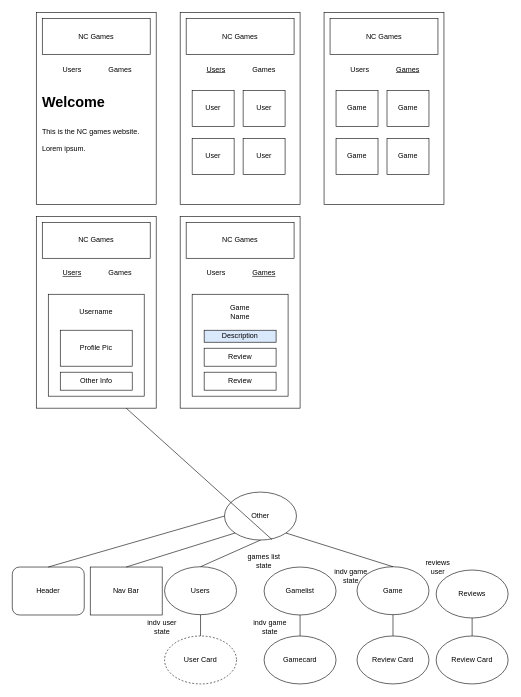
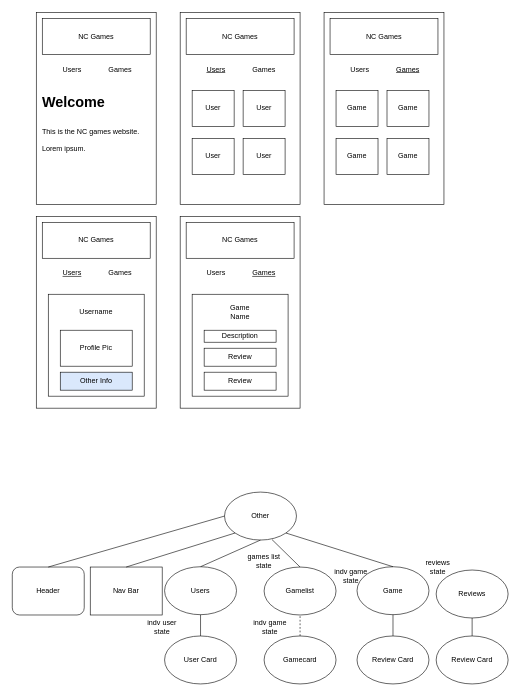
  <mxCell id="0" />
  <mxCell id="1" parent="0" />
  <mxCell id="2" value="" style="rounded=0;whiteSpace=wrap;html=1;" vertex="1" parent="1"><mxGeometry x="60" y="20" width="200" height="320" as="geometry" /></mxCell>
  <mxCell id="3" value="" style="rounded=0;whiteSpace=wrap;html=1;" vertex="1" parent="1"><mxGeometry x="70" y="30" width="180" height="60" as="geometry" /></mxCell>
  <mxCell id="4" value="NC Games" style="text;html=1;strokeColor=none;fillColor=none;align=center;verticalAlign=middle;whiteSpace=wrap;rounded=0;" vertex="1" parent="1"><mxGeometry x="90" y="45" width="140" height="30" as="geometry" /></mxCell>
  <mxCell id="5" value="Users" style="text;html=1;strokeColor=none;fillColor=none;align=center;verticalAlign=middle;whiteSpace=wrap;rounded=0;" vertex="1" parent="1"><mxGeometry x="90" y="100" width="60" height="30" as="geometry" /></mxCell>
  <mxCell id="6" value="Games" style="text;html=1;strokeColor=none;fillColor=none;align=center;verticalAlign=middle;whiteSpace=wrap;rounded=0;" vertex="1" parent="1"><mxGeometry x="170" y="100" width="60" height="30" as="geometry" /></mxCell>
  <mxCell id="7" value="" style="rounded=0;whiteSpace=wrap;html=1;" vertex="1" parent="1"><mxGeometry x="300" y="20" width="200" height="320" as="geometry" /></mxCell>
  <mxCell id="8" value="" style="rounded=0;whiteSpace=wrap;html=1;" vertex="1" parent="1"><mxGeometry x="310" y="30" width="180" height="60" as="geometry" /></mxCell>
  <mxCell id="9" value="NC Games" style="text;html=1;strokeColor=none;fillColor=none;align=center;verticalAlign=middle;whiteSpace=wrap;rounded=0;" vertex="1" parent="1"><mxGeometry x="330" y="45" width="140" height="30" as="geometry" /></mxCell>
  <mxCell id="10" value="Users" style="text;html=1;strokeColor=none;fillColor=none;align=center;verticalAlign=middle;whiteSpace=wrap;rounded=0;fontStyle=4" vertex="1" parent="1"><mxGeometry x="330" y="100" width="60" height="30" as="geometry" /></mxCell>
  <mxCell id="11" value="Games" style="text;html=1;strokeColor=none;fillColor=none;align=center;verticalAlign=middle;whiteSpace=wrap;rounded=0;" vertex="1" parent="1"><mxGeometry x="410" y="100" width="60" height="30" as="geometry" /></mxCell>
  <mxCell id="12" value="" style="rounded=0;whiteSpace=wrap;html=1;" vertex="1" parent="1"><mxGeometry x="320" y="150" width="70" height="60" as="geometry" /></mxCell>
  <mxCell id="13" value="User" style="text;html=1;strokeColor=none;fillColor=none;align=center;verticalAlign=middle;whiteSpace=wrap;rounded=0;" vertex="1" parent="1"><mxGeometry x="325" y="165" width="60" height="30" as="geometry" /></mxCell>
  <mxCell id="14" value="" style="rounded=0;whiteSpace=wrap;html=1;" vertex="1" parent="1"><mxGeometry x="405" y="150" width="70" height="60" as="geometry" /></mxCell>
  <mxCell id="15" value="User" style="text;html=1;strokeColor=none;fillColor=none;align=center;verticalAlign=middle;whiteSpace=wrap;rounded=0;" vertex="1" parent="1"><mxGeometry x="410" y="165" width="60" height="30" as="geometry" /></mxCell>
  <mxCell id="16" value="" style="rounded=0;whiteSpace=wrap;html=1;" vertex="1" parent="1"><mxGeometry x="320" y="230" width="70" height="60" as="geometry" /></mxCell>
  <mxCell id="17" value="User" style="text;html=1;strokeColor=none;fillColor=none;align=center;verticalAlign=middle;whiteSpace=wrap;rounded=0;" vertex="1" parent="1"><mxGeometry x="325" y="245" width="60" height="30" as="geometry" /></mxCell>
  <mxCell id="18" value="" style="rounded=0;whiteSpace=wrap;html=1;" vertex="1" parent="1"><mxGeometry x="405" y="230" width="70" height="60" as="geometry" /></mxCell>
  <mxCell id="19" value="User" style="text;html=1;strokeColor=none;fillColor=none;align=center;verticalAlign=middle;whiteSpace=wrap;rounded=0;" vertex="1" parent="1"><mxGeometry x="410" y="245" width="60" height="30" as="geometry" /></mxCell>
  <mxCell id="20" value="" style="rounded=0;whiteSpace=wrap;html=1;" vertex="1" parent="1"><mxGeometry x="540" y="20" width="200" height="320" as="geometry" /></mxCell>
  <mxCell id="21" value="" style="rounded=0;whiteSpace=wrap;html=1;" vertex="1" parent="1"><mxGeometry x="550" y="30" width="180" height="60" as="geometry" /></mxCell>
  <mxCell id="22" value="NC Games" style="text;html=1;strokeColor=none;fillColor=none;align=center;verticalAlign=middle;whiteSpace=wrap;rounded=0;" vertex="1" parent="1"><mxGeometry x="570" y="45" width="140" height="30" as="geometry" /></mxCell>
  <mxCell id="23" value="Users" style="text;html=1;strokeColor=none;fillColor=none;align=center;verticalAlign=middle;whiteSpace=wrap;rounded=0;fontStyle=0" vertex="1" parent="1"><mxGeometry x="570" y="100" width="60" height="30" as="geometry" /></mxCell>
  <mxCell id="24" value="Games" style="text;html=1;strokeColor=none;fillColor=none;align=center;verticalAlign=middle;whiteSpace=wrap;rounded=0;fontStyle=4" vertex="1" parent="1"><mxGeometry x="650" y="100" width="60" height="30" as="geometry" /></mxCell>
  <mxCell id="25" value="" style="rounded=0;whiteSpace=wrap;html=1;" vertex="1" parent="1"><mxGeometry x="560" y="150" width="70" height="60" as="geometry" /></mxCell>
  <mxCell id="26" value="Game" style="text;html=1;strokeColor=none;fillColor=none;align=center;verticalAlign=middle;whiteSpace=wrap;rounded=0;" vertex="1" parent="1"><mxGeometry x="565" y="165" width="60" height="30" as="geometry" /></mxCell>
  <mxCell id="27" value="" style="rounded=0;whiteSpace=wrap;html=1;" vertex="1" parent="1"><mxGeometry x="645" y="150" width="70" height="60" as="geometry" /></mxCell>
  <mxCell id="28" value="Game" style="text;html=1;strokeColor=none;fillColor=none;align=center;verticalAlign=middle;whiteSpace=wrap;rounded=0;" vertex="1" parent="1"><mxGeometry x="650" y="165" width="60" height="30" as="geometry" /></mxCell>
  <mxCell id="29" value="" style="rounded=0;whiteSpace=wrap;html=1;" vertex="1" parent="1"><mxGeometry x="560" y="230" width="70" height="60" as="geometry" /></mxCell>
  <mxCell id="30" value="Game" style="text;html=1;strokeColor=none;fillColor=none;align=center;verticalAlign=middle;whiteSpace=wrap;rounded=0;" vertex="1" parent="1"><mxGeometry x="565" y="245" width="60" height="30" as="geometry" /></mxCell>
  <mxCell id="31" value="" style="rounded=0;whiteSpace=wrap;html=1;" vertex="1" parent="1"><mxGeometry x="645" y="230" width="70" height="60" as="geometry" /></mxCell>
  <mxCell id="32" value="Game" style="text;html=1;strokeColor=none;fillColor=none;align=center;verticalAlign=middle;whiteSpace=wrap;rounded=0;" vertex="1" parent="1"><mxGeometry x="650" y="245" width="60" height="30" as="geometry" /></mxCell>
  <mxCell id="33" value="Other" style="ellipse;whiteSpace=wrap;html=1;" vertex="1" parent="1"><mxGeometry x="374" y="820" width="120" height="80" as="geometry" /></mxCell>
  <mxCell id="34" value="Header" style="whiteSpace=wrap;html=1;rounded=1;" vertex="1" parent="1"><mxGeometry y="945" width="120" height="80" as="geometry" x="20" /></mxCell>
  <mxCell id="35" value="Nav Bar" style="whiteSpace=wrap;html=1;rounded=0;" vertex="1" parent="1"><mxGeometry x="150" y="945" width="120" height="80" as="geometry" /></mxCell>
  <mxCell id="36" value="" style="endArrow=none;html=1;rounded=0;entryX=0;entryY=0.5;entryDx=0;entryDy=0;exitX=0.5;exitY=0;exitDx=0;exitDy=0;" edge="1" parent="1" source="34" target="33"><mxGeometry width="50" height="50" relative="1" as="geometry"><mxPoint x="410" y="1010" as="sourcePoint" /><mxPoint x="460" y="960" as="targetPoint" /></mxGeometry></mxCell>
  <mxCell id="37" value="" style="endArrow=none;html=1;rounded=0;entryX=0;entryY=1;entryDx=0;entryDy=0;exitX=0.5;exitY=0;exitDx=0;exitDy=0;" edge="1" parent="1" source="35" target="33"><mxGeometry width="50" height="50" relative="1" as="geometry"><mxPoint x="410" y="1010" as="sourcePoint" /><mxPoint x="460" y="960" as="targetPoint" /></mxGeometry></mxCell>
  <mxCell id="38" value="Users" style="ellipse;whiteSpace=wrap;html=1;" vertex="1" parent="1"><mxGeometry x="274" y="944.5" width="120" height="80" as="geometry" /></mxCell>
- <mxCell id="39" value="User Card" style="ellipse;whiteSpace=wrap;html=1;dashed=1;" vertex="1" parent="1"><mxGeometry x="274" y="1060" width="120" height="80" as="geometry" /></mxCell>
+ <mxCell id="39" value="User Card" style="ellipse;whiteSpace=wrap;html=1;" vertex="1" parent="1"><mxGeometry x="274" y="1060" width="120" height="80" as="geometry" /></mxCell>
  <mxCell id="40" value="Gamelist" style="ellipse;whiteSpace=wrap;html=1;" vertex="1" parent="1"><mxGeometry x="440" y="945" width="120" height="80" as="geometry" /></mxCell>
  <mxCell id="41" value="Gamecard" style="ellipse;whiteSpace=wrap;html=1;" vertex="1" parent="1"><mxGeometry x="440" y="1060" width="120" height="80" as="geometry" /></mxCell>
  <mxCell id="42" value="Game" style="ellipse;whiteSpace=wrap;html=1;" vertex="1" parent="1"><mxGeometry x="595" y="944.5" width="120" height="80" as="geometry" /></mxCell>
  <mxCell id="43" value="" style="endArrow=none;html=1;rounded=0;exitX=0.5;exitY=0;exitDx=0;exitDy=0;entryX=0.5;entryY=1;entryDx=0;entryDy=0;" edge="1" parent="1" source="39" target="38"><mxGeometry width="50" height="50" relative="1" as="geometry"><mxPoint x="310" y="1010" as="sourcePoint" /><mxPoint x="360" y="960" as="targetPoint" /></mxGeometry></mxCell>
  <mxCell id="44" value="" style="endArrow=none;html=1;rounded=0;entryX=0.5;entryY=1;entryDx=0;entryDy=0;exitX=0.5;exitY=0;exitDx=0;exitDy=0;" edge="1" parent="1" source="38" target="33"><mxGeometry width="50" height="50" relative="1" as="geometry"><mxPoint x="410" y="1010" as="sourcePoint" /><mxPoint x="460" y="960" as="targetPoint" /></mxGeometry></mxCell>
  <mxCell id="45" value="" style="endArrow=none;html=1;rounded=0;entryX=1;entryY=1;entryDx=0;entryDy=0;exitX=0.5;exitY=0;exitDx=0;exitDy=0;" edge="1" parent="1" source="42" target="33"><mxGeometry width="50" height="50" relative="1" as="geometry"><mxPoint x="410" y="1010" as="sourcePoint" /><mxPoint x="460" y="960" as="targetPoint" /></mxGeometry></mxCell>
- <mxCell id="46" value="" style="endArrow=none;html=1;rounded=0;exitX=0.66;exitY=0.99;exitDx=0;exitDy=0;exitPerimeter=0;" edge="1" parent="1" source="33" target="58"><mxGeometry width="50" height="50" relative="1" as="geometry"><mxPoint x="520" y="940" as="sourcePoint" /><mxPoint x="570" y="890" as="targetPoint" /></mxGeometry></mxCell>
+ <mxCell id="46" value="" style="endArrow=none;html=1;rounded=0;exitX=0.66;exitY=0.99;exitDx=0;exitDy=0;entryX=0.5;entryY=0;entryDx=0;entryDy=0;exitPerimeter=0;" edge="1" parent="1" source="33" target="40"><mxGeometry width="50" height="50" relative="1" as="geometry"><mxPoint x="520" y="940" as="sourcePoint" /><mxPoint x="570" y="890" as="targetPoint" /></mxGeometry></mxCell>
  <mxCell id="47" value="Review Card" style="ellipse;whiteSpace=wrap;html=1;" vertex="1" parent="1"><mxGeometry x="595" y="1060" width="120" height="80" as="geometry" /></mxCell>
- <mxCell id="48" value="" style="endArrow=none;html=1;rounded=0;entryX=0.5;entryY=1;entryDx=0;entryDy=0;exitX=0.5;exitY=0;exitDx=0;exitDy=0;" edge="1" parent="1" source="41" target="40"><mxGeometry width="50" height="50" relative="1" as="geometry"><mxPoint x="390" y="1080" as="sourcePoint" /><mxPoint x="440" y="1030" as="targetPoint" /></mxGeometry></mxCell>
+ <mxCell id="48" value="" style="endArrow=none;html=1;rounded=0;entryX=0.5;entryY=1;entryDx=0;entryDy=0;exitX=0.5;exitY=0;exitDx=0;exitDy=0;dashed=1;" edge="1" parent="1" source="41" target="40"><mxGeometry width="50" height="50" relative="1" as="geometry"><mxPoint x="390" y="1080" as="sourcePoint" /><mxPoint x="440" y="1030" as="targetPoint" /></mxGeometry></mxCell>
  <mxCell id="49" value="" style="endArrow=none;html=1;rounded=0;entryX=0.5;entryY=1;entryDx=0;entryDy=0;exitX=0.5;exitY=0;exitDx=0;exitDy=0;" edge="1" parent="1" source="47" target="42"><mxGeometry width="50" height="50" relative="1" as="geometry"><mxPoint x="675" y="1060" as="sourcePoint" /><mxPoint x="675" y="1025" as="targetPoint" /></mxGeometry></mxCell>
  <mxCell id="50" value="" style="rounded=0;whiteSpace=wrap;html=1;" vertex="1" parent="1"><mxGeometry x="60" y="360" width="200" height="320" as="geometry" /></mxCell>
  <mxCell id="51" value="" style="rounded=0;whiteSpace=wrap;html=1;" vertex="1" parent="1"><mxGeometry x="70" y="370" width="180" height="60" as="geometry" /></mxCell>
  <mxCell id="52" value="NC Games" style="text;html=1;strokeColor=none;fillColor=none;align=center;verticalAlign=middle;whiteSpace=wrap;rounded=0;" vertex="1" parent="1"><mxGeometry x="90" y="385" width="140" height="30" as="geometry" /></mxCell>
  <mxCell id="53" value="Users" style="text;html=1;strokeColor=none;fillColor=none;align=center;verticalAlign=middle;whiteSpace=wrap;rounded=0;fontStyle=4" vertex="1" parent="1"><mxGeometry x="90" y="440" width="60" height="30" as="geometry" /></mxCell>
  <mxCell id="54" value="Games" style="text;html=1;strokeColor=none;fillColor=none;align=center;verticalAlign=middle;whiteSpace=wrap;rounded=0;" vertex="1" parent="1"><mxGeometry x="170" y="440" width="60" height="30" as="geometry" /></mxCell>
  <mxCell id="55" value="" style="rounded=0;whiteSpace=wrap;html=1;" vertex="1" parent="1"><mxGeometry x="80" y="490" width="160" height="170" as="geometry" /></mxCell>
  <mxCell id="56" value="Username" style="text;html=1;strokeColor=none;fillColor=none;align=center;verticalAlign=middle;whiteSpace=wrap;rounded=0;" vertex="1" parent="1"><mxGeometry x="130" y="505" width="60" height="30" as="geometry" /></mxCell>
  <mxCell id="57" value="Profile Pic" style="rounded=0;whiteSpace=wrap;html=1;" vertex="1" parent="1"><mxGeometry x="100" y="550" width="120" height="60" as="geometry" /></mxCell>
- <mxCell id="58" value="Other Info" style="rounded=0;whiteSpace=wrap;html=1;" vertex="1" parent="1"><mxGeometry x="100" y="620" width="120" height="30" as="geometry" /></mxCell>
+ <mxCell id="58" value="Other Info" style="rounded=0;whiteSpace=wrap;html=1;fillColor=#dae8fc;" vertex="1" parent="1"><mxGeometry x="100" y="620" width="120" height="30" as="geometry" /></mxCell>
  <mxCell id="59" value="" style="rounded=0;whiteSpace=wrap;html=1;" vertex="1" parent="1"><mxGeometry x="300" y="360" width="200" height="320" as="geometry" /></mxCell>
  <mxCell id="60" value="" style="rounded=0;whiteSpace=wrap;html=1;" vertex="1" parent="1"><mxGeometry x="310" y="370" width="180" height="60" as="geometry" /></mxCell>
  <mxCell id="61" value="NC Games" style="text;html=1;strokeColor=none;fillColor=none;align=center;verticalAlign=middle;whiteSpace=wrap;rounded=0;" vertex="1" parent="1"><mxGeometry x="330" y="385" width="140" height="30" as="geometry" /></mxCell>
  <mxCell id="62" value="Users" style="text;html=1;strokeColor=none;fillColor=none;align=center;verticalAlign=middle;whiteSpace=wrap;rounded=0;fontStyle=0" vertex="1" parent="1"><mxGeometry x="330" y="440" width="60" height="30" as="geometry" /></mxCell>
  <mxCell id="63" value="Games" style="text;html=1;strokeColor=none;fillColor=none;align=center;verticalAlign=middle;whiteSpace=wrap;rounded=0;fontStyle=4" vertex="1" parent="1"><mxGeometry x="410" y="440" width="60" height="30" as="geometry" /></mxCell>
  <mxCell id="64" value="" style="rounded=0;whiteSpace=wrap;html=1;" vertex="1" parent="1"><mxGeometry x="320" y="490" width="160" height="170" as="geometry" /></mxCell>
  <mxCell id="65" value="Game Name" style="text;html=1;strokeColor=none;fillColor=none;align=center;verticalAlign=middle;whiteSpace=wrap;rounded=0;" vertex="1" parent="1"><mxGeometry x="370" y="505" width="60" height="30" as="geometry" /></mxCell>
- <mxCell id="66" value="Description" style="rounded=0;whiteSpace=wrap;html=1;fillColor=#dae8fc;" vertex="1" parent="1"><mxGeometry x="340" y="550" width="120" height="20" as="geometry" /></mxCell>
+ <mxCell id="66" value="Description" style="rounded=0;whiteSpace=wrap;html=1;" vertex="1" parent="1"><mxGeometry x="340" y="550" width="120" height="20" as="geometry" /></mxCell>
  <mxCell id="67" value="Review" style="rounded=0;whiteSpace=wrap;html=1;" vertex="1" parent="1"><mxGeometry x="340" y="580" width="120" height="30" as="geometry" /></mxCell>
  <mxCell id="68" value="Review" style="rounded=0;whiteSpace=wrap;html=1;" vertex="1" parent="1"><mxGeometry x="340" y="620" width="120" height="30" as="geometry" /></mxCell>
  <mxCell id="69" value="&lt;h1&gt;&lt;span style=&quot;background-color: initial;&quot;&gt;Welcome&lt;/span&gt;&lt;/h1&gt;&lt;h1&gt;&lt;span style=&quot;background-color: initial; font-size: 12px; font-weight: normal;&quot;&gt;This is the NC games website. Lorem ipsum.&lt;/span&gt;&lt;br&gt;&lt;/h1&gt;" style="text;html=1;strokeColor=none;fillColor=none;spacing=5;spacingTop=-20;whiteSpace=wrap;overflow=hidden;rounded=0;" vertex="1" parent="1"><mxGeometry x="65" y="150" width="190" height="120" as="geometry" /></mxCell>
  <mxCell id="70" value="indv user state" style="text;html=1;strokeColor=none;fillColor=none;align=center;verticalAlign=middle;whiteSpace=wrap;rounded=0;" vertex="1" parent="1"><mxGeometry x="240" y="1030" width="60" height="30" as="geometry" /></mxCell>
  <mxCell id="71" value="games list state" style="text;html=1;strokeColor=none;fillColor=none;align=center;verticalAlign=middle;whiteSpace=wrap;rounded=0;" vertex="1" parent="1"><mxGeometry x="410" y="920" width="60" height="30" as="geometry" /></mxCell>
  <mxCell id="72" value="indv game state" style="text;html=1;strokeColor=none;fillColor=none;align=center;verticalAlign=middle;whiteSpace=wrap;rounded=0;" vertex="1" parent="1"><mxGeometry x="420" y="1030" width="60" height="30" as="geometry" /></mxCell>
  <mxCell id="73" value="indv game state" style="text;html=1;strokeColor=none;fillColor=none;align=center;verticalAlign=middle;whiteSpace=wrap;rounded=0;" vertex="1" parent="1"><mxGeometry x="555" y="944.5" width="60" height="30" as="geometry" /></mxCell>
  <mxCell id="74" value="Reviews" style="ellipse;whiteSpace=wrap;html=1;" vertex="1" parent="1"><mxGeometry x="727" y="950" width="120" height="80" as="geometry" /></mxCell>
  <mxCell id="75" value="Review Card" style="ellipse;whiteSpace=wrap;html=1;" vertex="1" parent="1"><mxGeometry x="727" y="1060" width="120" height="80" as="geometry" /></mxCell>
  <mxCell id="76" value="" style="endArrow=none;html=1;rounded=0;entryX=0.5;entryY=1;entryDx=0;entryDy=0;exitX=0.5;exitY=0;exitDx=0;exitDy=0;" edge="1" parent="1" source="75" target="74"><mxGeometry width="50" height="50" relative="1" as="geometry"><mxPoint x="410" y="980" as="sourcePoint" /><mxPoint x="460" y="930" as="targetPoint" /></mxGeometry></mxCell>
- <mxCell id="77" value="reviews user" style="text;html=1;strokeColor=none;fillColor=none;align=center;verticalAlign=middle;whiteSpace=wrap;rounded=0;" vertex="1" parent="1"><mxGeometry x="700" y="930" width="60" height="30" as="geometry" /></mxCell>
+ <mxCell id="77" value="reviews state" style="text;html=1;strokeColor=none;fillColor=none;align=center;verticalAlign=middle;whiteSpace=wrap;rounded=0;" vertex="1" parent="1"><mxGeometry x="700" y="930" width="60" height="30" as="geometry" /></mxCell>
